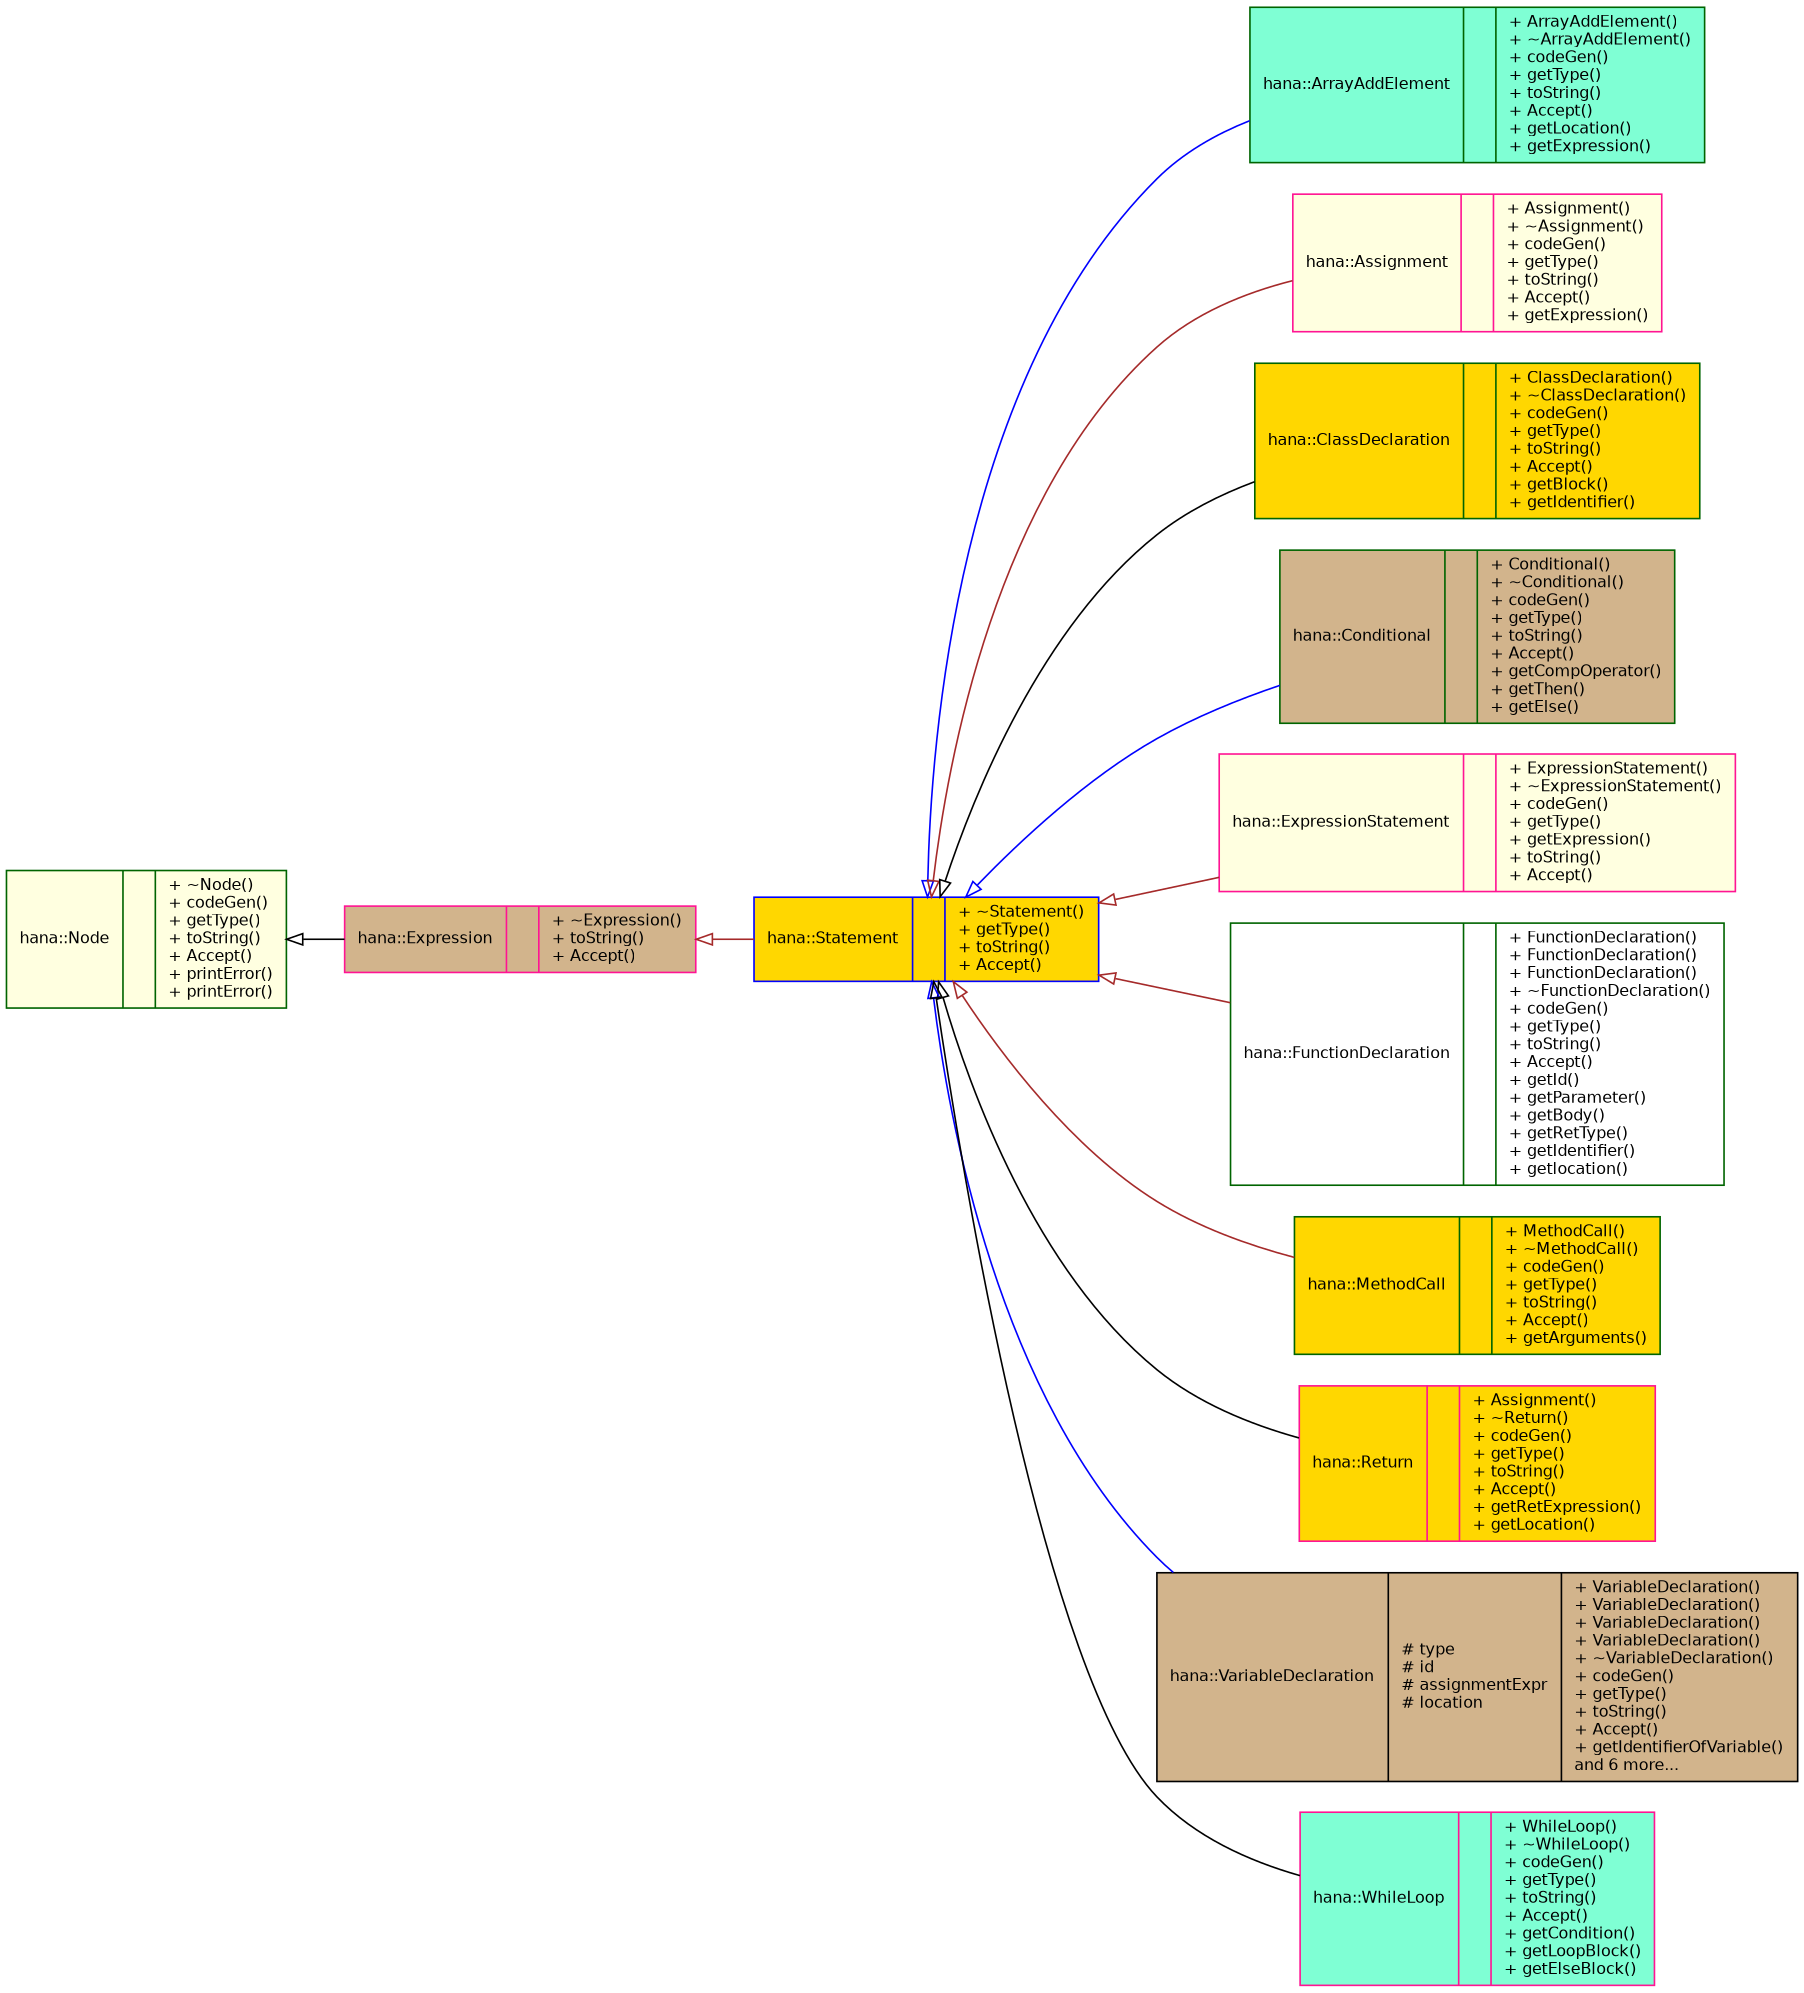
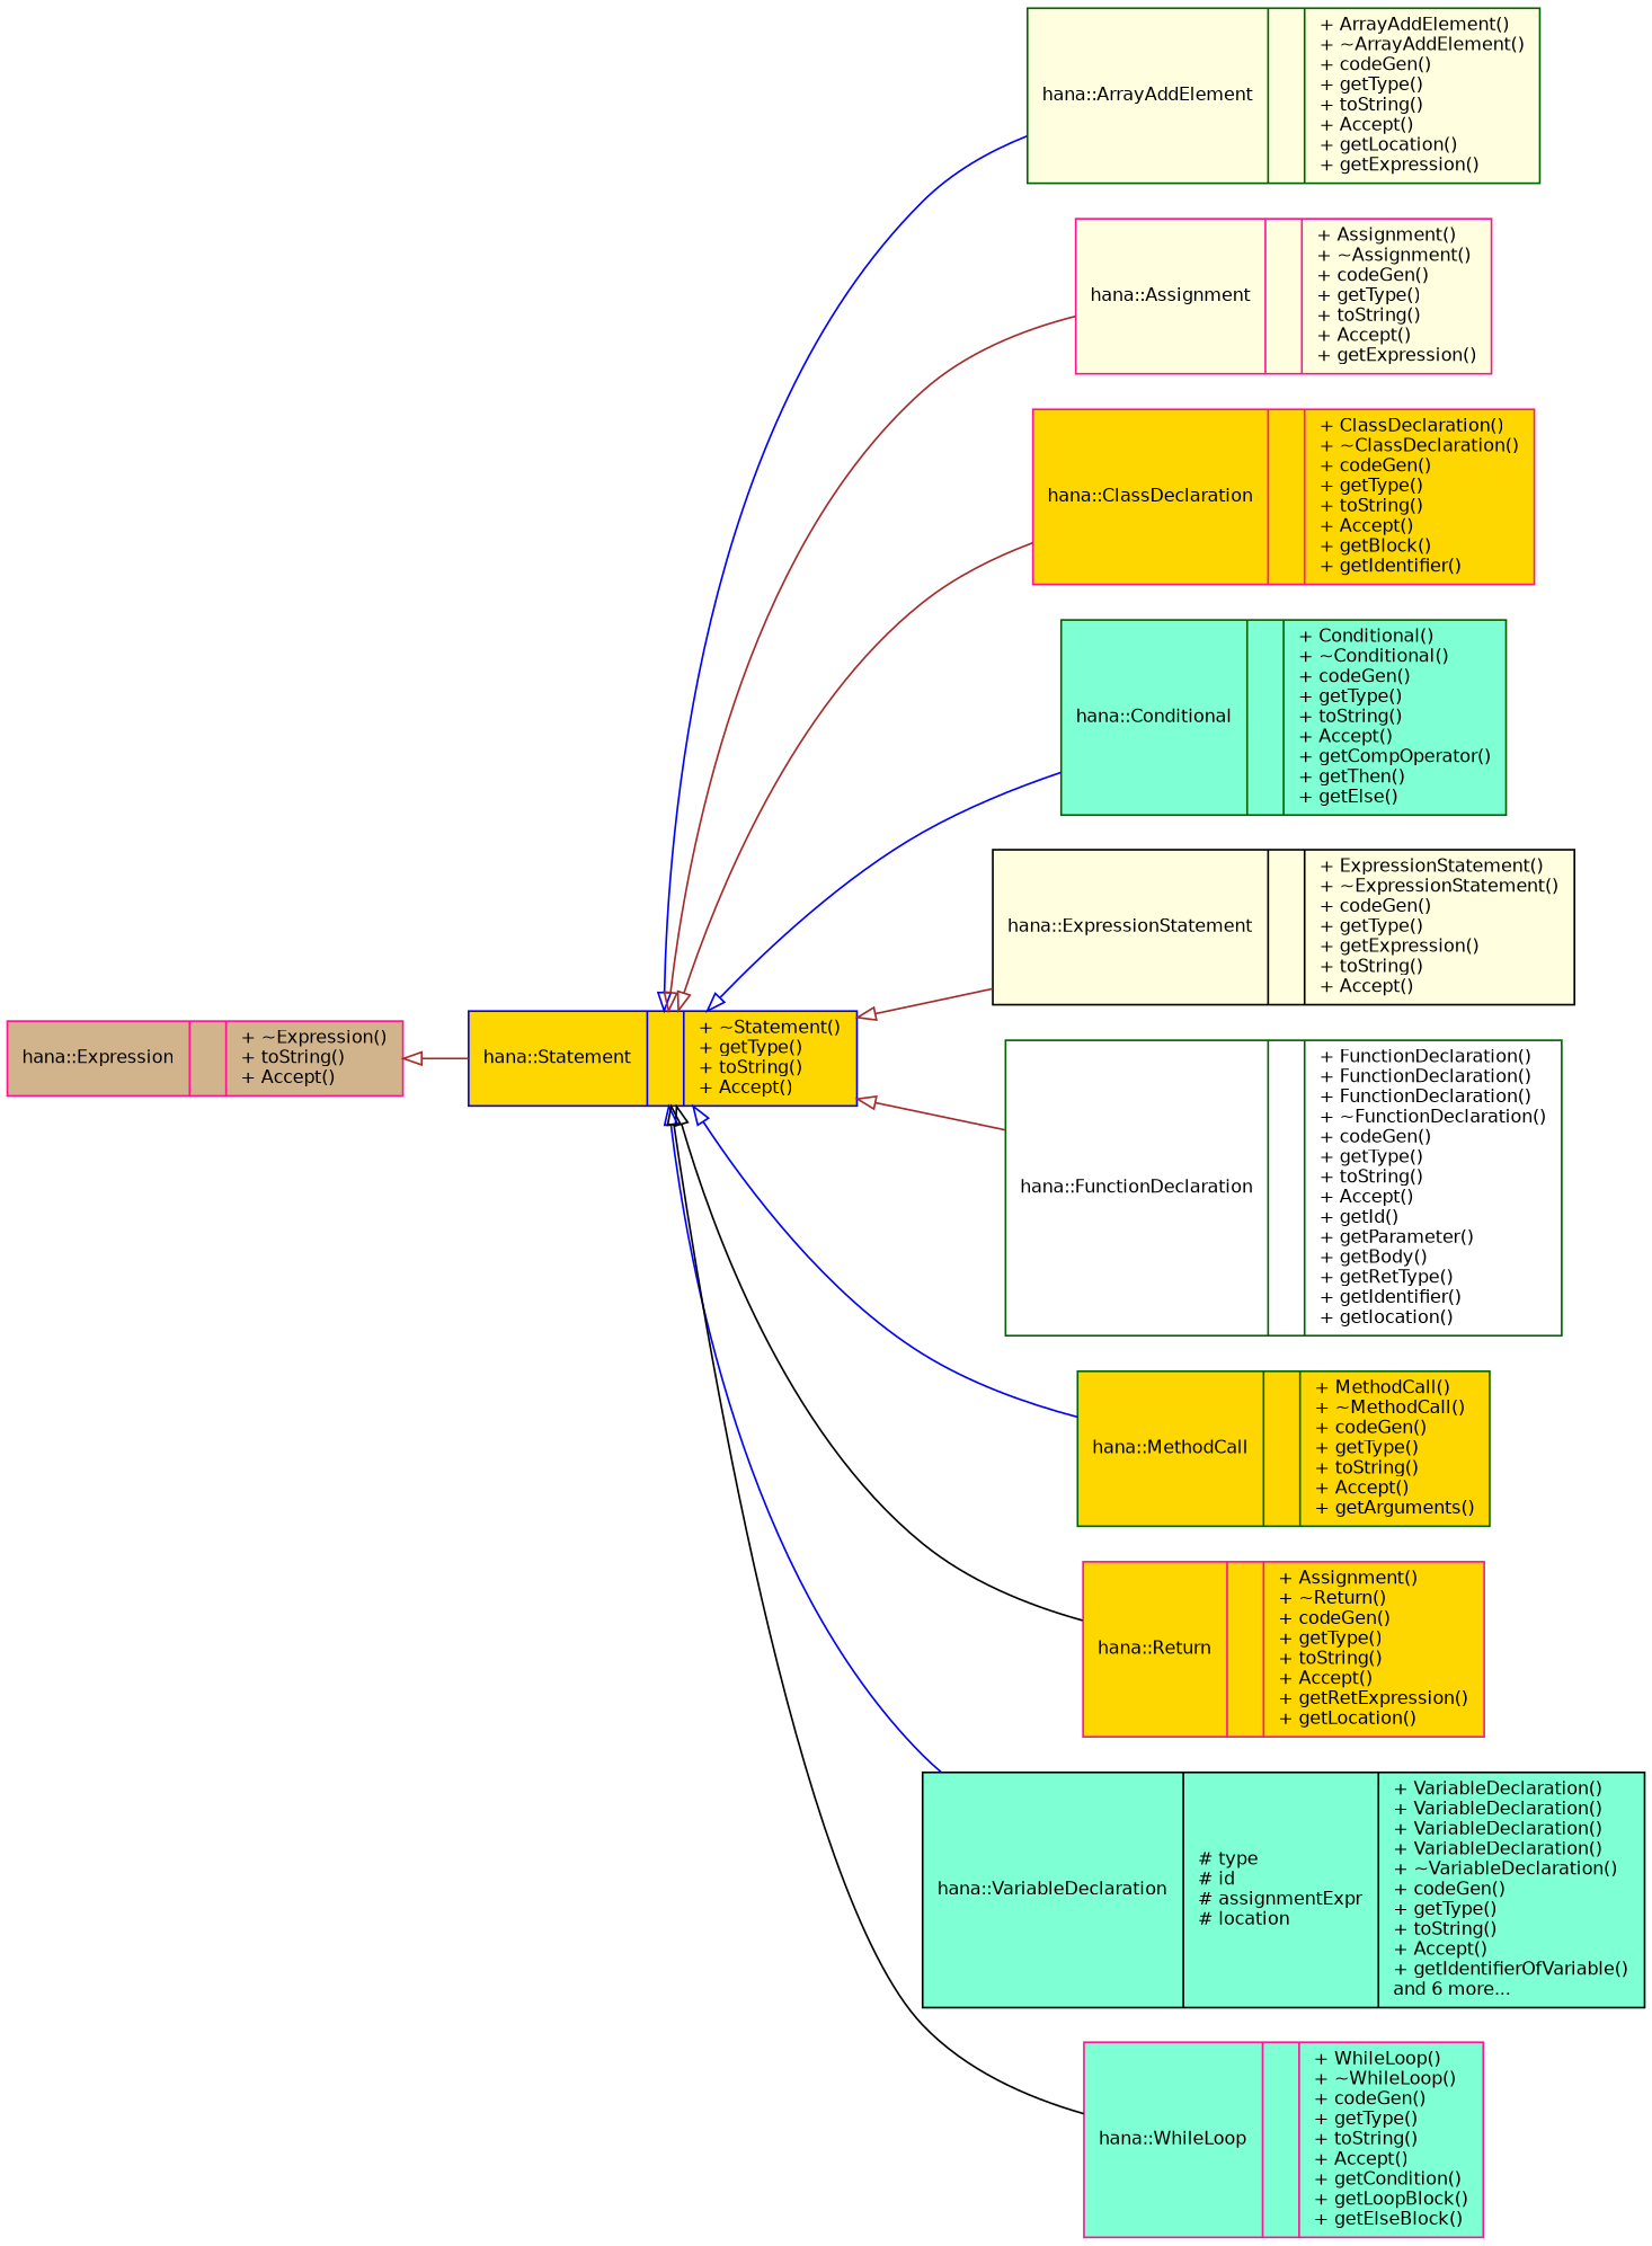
  digraph {
    rankdir=LR
    node [color=darkgreen fillcolor=gold fontname=Helvetica fontsize=10 shape=record style=filled]
    edge [arrowtail=onormal color=blue dir=back fontname=Helvetica fontsize=10 labelfontname=Helvetica labelfontsize=10 style=solid]
    n1 [color=blue fontcolor=black height=0.2 label="{hana::Statement\n||+ ~Statement()\l+ getType()\l+ toString()\l+ Accept()\l}" width=0.4]
-   n2 [fillcolor=aquamarine height=0.2 label="{hana::ArrayAddElement\n||+ ArrayAddElement()\l+ ~ArrayAddElement()\l+ codeGen()\l+ getType()\l+ toString()\l+ Accept()\l+ getLocation()\l+ getExpression()\l}" width=0.4]
+   n2 [fillcolor=lightyellow height=0.2 label="{hana::ArrayAddElement\n||+ ArrayAddElement()\l+ ~ArrayAddElement()\l+ codeGen()\l+ getType()\l+ toString()\l+ Accept()\l+ getLocation()\l+ getExpression()\l}" width=0.4]
    n3 [color=deeppink fillcolor=lightyellow height=0.2 label="{hana::Assignment\n||+ Assignment()\l+ ~Assignment()\l+ codeGen()\l+ getType()\l+ toString()\l+ Accept()\l+ getExpression()\l}" width=0.4]
-   n4 [height=0.2 label="{hana::ClassDeclaration\n||+ ClassDeclaration()\l+ ~ClassDeclaration()\l+ codeGen()\l+ getType()\l+ toString()\l+ Accept()\l+ getBlock()\l+ getIdentifier()\l}" width=0.4]
-   n5 [fillcolor=tan height=0.2 label="{hana::Conditional\n||+ Conditional()\l+ ~Conditional()\l+ codeGen()\l+ getType()\l+ toString()\l+ Accept()\l+ getCompOperator()\l+ getThen()\l+ getElse()\l}" width=0.4]
-   n6 [color=deeppink fillcolor=lightyellow height=0.2 label="{hana::ExpressionStatement\n||+ ExpressionStatement()\l+ ~ExpressionStatement()\l+ codeGen()\l+ getType()\l+ getExpression()\l+ toString()\l+ Accept()\l}" width=0.4]
+   n4 [color=deeppink height=0.2 label="{hana::ClassDeclaration\n||+ ClassDeclaration()\l+ ~ClassDeclaration()\l+ codeGen()\l+ getType()\l+ toString()\l+ Accept()\l+ getBlock()\l+ getIdentifier()\l}" width=0.4]
+   n5 [fillcolor=aquamarine height=0.2 label="{hana::Conditional\n||+ Conditional()\l+ ~Conditional()\l+ codeGen()\l+ getType()\l+ toString()\l+ Accept()\l+ getCompOperator()\l+ getThen()\l+ getElse()\l}" width=0.4]
+   n6 [color=black fillcolor=lightyellow height=0.2 label="{hana::ExpressionStatement\n||+ ExpressionStatement()\l+ ~ExpressionStatement()\l+ codeGen()\l+ getType()\l+ getExpression()\l+ toString()\l+ Accept()\l}" width=0.4]
    n7 [fillcolor=white height=0.2 label="{hana::FunctionDeclaration\n||+ FunctionDeclaration()\l+ FunctionDeclaration()\l+ FunctionDeclaration()\l+ ~FunctionDeclaration()\l+ codeGen()\l+ getType()\l+ toString()\l+ Accept()\l+ getId()\l+ getParameter()\l+ getBody()\l+ getRetType()\l+ getIdentifier()\l+ getlocation()\l}" width=0.4]
    n8 [height=0.2 label="{hana::MethodCall\n||+ MethodCall()\l+ ~MethodCall()\l+ codeGen()\l+ getType()\l+ toString()\l+ Accept()\l+ getArguments()\l}" width=0.4]
    n9 [color=deeppink height=0.2 label="{hana::Return\n||+ Assignment()\l+ ~Return()\l+ codeGen()\l+ getType()\l+ toString()\l+ Accept()\l+ getRetExpression()\l+ getLocation()\l}" width=0.4]
-   n10 [color=black fillcolor=tan height=0.2 label="{hana::VariableDeclaration\n|# type\l# id\l# assignmentExpr\l# location\l|+ VariableDeclaration()\l+ VariableDeclaration()\l+ VariableDeclaration()\l+ VariableDeclaration()\l+ ~VariableDeclaration()\l+ codeGen()\l+ getType()\l+ toString()\l+ Accept()\l+ getIdentifierOfVariable()\land 6 more...\l}" width=0.4]
+   n10 [color=black fillcolor=aquamarine height=0.2 label="{hana::VariableDeclaration\n|# type\l# id\l# assignmentExpr\l# location\l|+ VariableDeclaration()\l+ VariableDeclaration()\l+ VariableDeclaration()\l+ VariableDeclaration()\l+ ~VariableDeclaration()\l+ codeGen()\l+ getType()\l+ toString()\l+ Accept()\l+ getIdentifierOfVariable()\land 6 more...\l}" width=0.4]
    n11 [color=deeppink fillcolor=aquamarine height=0.2 label="{hana::WhileLoop\n||+ WhileLoop()\l+ ~WhileLoop()\l+ codeGen()\l+ getType()\l+ toString()\l+ Accept()\l+ getCondition()\l+ getLoopBlock()\l+ getElseBlock()\l}" width=0.4]
    n12 [color=deeppink fillcolor=tan height=0.2 label="{hana::Expression\n||+ ~Expression()\l+ toString()\l+ Accept()\l}" width=0.4]
-   n13 [fillcolor=lightyellow height=0.2 label="{hana::Node\n||+ ~Node()\l+ codeGen()\l+ getType()\l+ toString()\l+ Accept()\l+ printError()\l+ printError()\l}" width=0.4]
    n1 -> n2
    n1 -> n3 [color=brown]
-   n1 -> n4 [color=black]
+   n1 -> n4 [color=brown]
    n1 -> n5
    n1 -> n6 [color=brown]
    n1 -> n7 [color=brown]
-   n1 -> n8 [color=brown]
+   n1 -> n8
    n1 -> n9 [color=black]
    n1 -> n10
    n1 -> n11 [color=black]
    n12 -> n1 [color=brown]
-   n13 -> n12 [color=black]
  }
